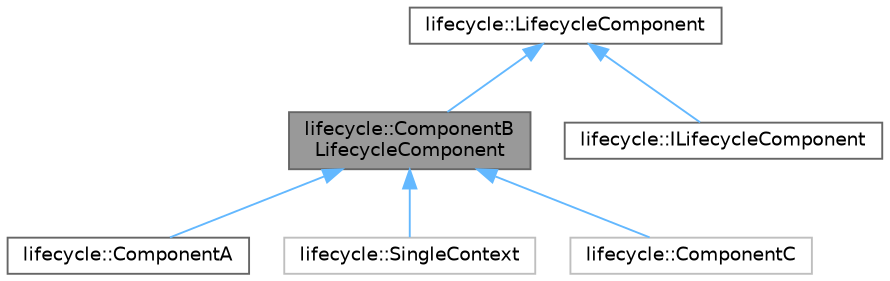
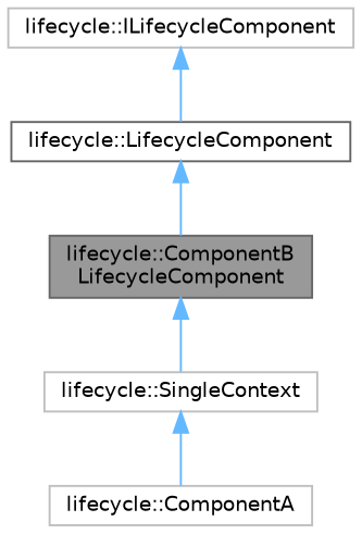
  digraph {
    node [color=grey75 fillcolor=white fontname=Helvetica fontsize=10 shape=box style=filled]
    edge [color=steelblue1 dir=back fontname=Helvetica fontsize=10 labelfontname=Helvetica labelfontsize=10 style=solid]
    n1 [color=gray40 fillcolor=grey60 fontcolor=black height=0.2 label="lifecycle::ComponentB\lLifecycleComponent" width=0.4]
-   n2 [color=gray40 height=0.2 label="lifecycle::ComponentA" width=0.4]
+   n2 [height=0.2 label="lifecycle::ComponentA" width=0.4]
    n3 [height=0.2 label="lifecycle::SingleContext" width=0.4]
-   n4 [height=0.2 label="lifecycle::ComponentC" width=0.4]
    n5 [color=gray40 height=0.2 label="lifecycle::LifecycleComponent" width=0.4]
-   n6 [color=gray40 height=0.2 label="lifecycle::ILifecycleComponent" width=0.4]
-   n1 -> n2
+   n6 [height=0.2 label="lifecycle::ILifecycleComponent" width=0.4]
+   n3 -> n2
    n1 -> n3
-   n1 -> n4
    n5 -> n1
-   n5 -> n6
+   n6 -> n5
  }
